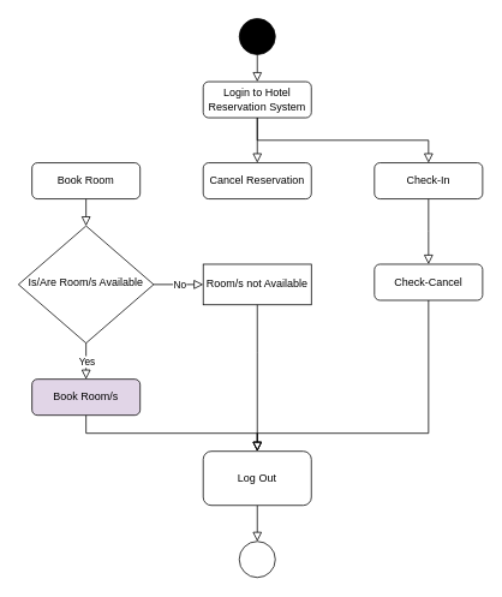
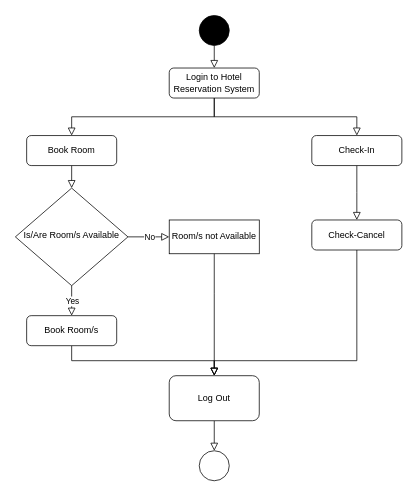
  <mxCell id="0" />
  <mxCell id="1" parent="0" />
+ <mxCell id="2" value="" style="rounded=0;html=1;jettySize=auto;orthogonalLoop=1;fontSize=11;endArrow=block;endFill=0;endSize=8;strokeWidth=1;shadow=0;labelBackgroundColor=none;edgeStyle=elbowEdgeStyle;entryX=0.5;entryY=0;entryDx=0;entryDy=0;elbow=vertical;labelBorderColor=none;" edge="1" parent="1" source="4" target="9"><mxGeometry relative="1" as="geometry"><mxPoint x="165" y="160" as="targetPoint" /></mxGeometry></mxCell>
  <mxCell id="3" value="" style="edgeStyle=elbowEdgeStyle;orthogonalLoop=1;jettySize=auto;html=1;rounded=0;elbow=vertical;shadow=0;strokeWidth=1;labelBackgroundColor=none;endFill=0;endArrow=block;endSize=8;labelBorderColor=none;" edge="1" parent="1" source="4" target="18"><mxGeometry relative="1" as="geometry" /></mxCell>
  <mxCell id="4" value="Login to Hotel Reservation System" style="rounded=1;whiteSpace=wrap;html=1;fontSize=12;glass=0;strokeWidth=1;shadow=0;labelBorderColor=none;" vertex="1" parent="1"><mxGeometry x="225" y="90" width="120" height="40" as="geometry" /></mxCell>
  <mxCell id="5" value="" style="edgeStyle=elbowEdgeStyle;rounded=0;jumpStyle=gap;orthogonalLoop=1;jettySize=auto;elbow=vertical;html=1;strokeColor=#000000;shadow=0;strokeWidth=1;labelBackgroundColor=none;endFill=0;endArrow=block;endSize=8;labelBorderColor=none;" edge="1" parent="1" source="6" target="21"><mxGeometry relative="1" as="geometry" /></mxCell>
- <mxCell id="6" value="Book Room/s" style="rounded=1;whiteSpace=wrap;html=1;fontSize=12;glass=0;strokeWidth=1;shadow=0;labelBorderColor=none;fillColor=#e1d5e7;" vertex="1" parent="1"><mxGeometry x="35" y="420" width="120" height="40" as="geometry" /></mxCell>
- <mxCell id="7" value="" style="rounded=0;html=1;jettySize=auto;orthogonalLoop=1;fontSize=11;endArrow=block;endFill=0;endSize=8;strokeWidth=1;shadow=0;labelBackgroundColor=none;edgeStyle=orthogonalEdgeStyle;exitX=0.5;exitY=1;exitDx=0;exitDy=0;labelBorderColor=none;" edge="1" parent="1" source="4" target="10"><mxGeometry relative="1" as="geometry"><mxPoint x="205" y="140" as="sourcePoint" /><mxPoint x="305" y="160" as="targetPoint" /></mxGeometry></mxCell>
+ <mxCell id="6" value="Book Room/s" style="rounded=1;whiteSpace=wrap;html=1;fontSize=12;glass=0;strokeWidth=1;shadow=0;labelBorderColor=none;" vertex="1" parent="1"><mxGeometry x="35" y="420" width="120" height="40" as="geometry" /></mxCell>
  <mxCell id="8" style="edgeStyle=orthogonalEdgeStyle;rounded=0;orthogonalLoop=1;jettySize=auto;html=1;exitX=0.5;exitY=1;exitDx=0;exitDy=0;entryX=0.5;entryY=0;entryDx=0;entryDy=0;shadow=0;strokeWidth=1;labelBackgroundColor=none;endFill=0;endArrow=block;endSize=8;labelBorderColor=none;" edge="1" parent="1" source="9" target="11"><mxGeometry relative="1" as="geometry" /></mxCell>
  <mxCell id="9" value="Book Room&lt;br&gt;" style="rounded=1;whiteSpace=wrap;html=1;fontSize=12;glass=0;strokeWidth=1;shadow=0;labelBorderColor=none;" vertex="1" parent="1"><mxGeometry x="35" y="180" width="120" height="40" as="geometry" /></mxCell>
- <mxCell id="10" value="Cancel Reservation" style="rounded=1;whiteSpace=wrap;html=1;fontSize=12;glass=0;strokeWidth=1;shadow=0;labelBorderColor=none;" vertex="1" parent="1"><mxGeometry x="225" y="180" width="120" height="40" as="geometry" /></mxCell>
  <mxCell id="11" value="Is/Are Room/s Available" style="rhombus;whiteSpace=wrap;html=1;shadow=0;fontFamily=Helvetica;fontSize=12;align=center;strokeWidth=1;spacing=6;spacingTop=-4;labelBorderColor=none;" vertex="1" parent="1"><mxGeometry x="20" y="250" width="150" height="130" as="geometry" /></mxCell>
  <mxCell id="12" value="" style="endArrow=block;html=1;exitX=1;exitY=0.5;exitDx=0;exitDy=0;entryX=0;entryY=0.5;entryDx=0;entryDy=0;rounded=0;shadow=0;strokeWidth=1;labelBackgroundColor=none;endFill=0;endSize=8;labelBorderColor=none;" edge="1" parent="1" source="11" target="16"><mxGeometry relative="1" as="geometry"><mxPoint x="175" y="340" as="sourcePoint" /><mxPoint x="225" y="295" as="targetPoint" /></mxGeometry></mxCell>
  <mxCell id="13" value="No" style="edgeLabel;resizable=0;html=1;align=center;verticalAlign=middle;labelBorderColor=none;" connectable="0" vertex="1" parent="12"><mxGeometry relative="1" as="geometry" /></mxCell>
  <mxCell id="14" value="" style="endArrow=block;html=1;exitX=0.5;exitY=1;exitDx=0;exitDy=0;entryX=0.5;entryY=0;entryDx=0;entryDy=0;rounded=0;shadow=0;strokeWidth=1;labelBackgroundColor=none;endFill=0;endSize=8;labelBorderColor=none;" edge="1" parent="1" source="11" target="6"><mxGeometry relative="1" as="geometry"><mxPoint x="90" y="390" as="sourcePoint" /><mxPoint x="95" y="400" as="targetPoint" /><Array as="points"><mxPoint x="95" y="380" /></Array></mxGeometry></mxCell>
  <mxCell id="15" value="Yes" style="edgeLabel;resizable=0;html=1;align=center;verticalAlign=middle;labelBorderColor=none;" connectable="0" vertex="1" parent="14"><mxGeometry relative="1" as="geometry" /></mxCell>
  <mxCell id="16" value="Room/s not Available" style="whiteSpace=wrap;html=1;fontSize=12;glass=0;strokeWidth=1;shadow=0;labelBorderColor=none;rounded=0;" vertex="1" parent="1"><mxGeometry x="225" y="292.5" width="120" height="45" as="geometry" /></mxCell>
  <mxCell id="17" value="" style="edgeStyle=elbowEdgeStyle;rounded=0;orthogonalLoop=1;jettySize=auto;elbow=vertical;html=1;strokeColor=#000000;shadow=0;strokeWidth=1;labelBackgroundColor=none;endFill=0;endArrow=block;endSize=8;labelBorderColor=none;" edge="1" parent="1" source="18" target="19"><mxGeometry relative="1" as="geometry" /></mxCell>
  <mxCell id="18" value="Check-In" style="whiteSpace=wrap;html=1;rounded=1;shadow=0;strokeWidth=1;glass=0;labelBorderColor=none;" vertex="1" parent="1"><mxGeometry x="415" y="180" width="120" height="40" as="geometry" /></mxCell>
  <mxCell id="19" value="Check-Cancel" style="whiteSpace=wrap;html=1;rounded=1;shadow=0;strokeWidth=1;glass=0;labelBorderColor=none;" vertex="1" parent="1"><mxGeometry x="415" y="292.5" width="120" height="40" as="geometry" /></mxCell>
  <mxCell id="20" style="edgeStyle=elbowEdgeStyle;rounded=0;jumpStyle=gap;orthogonalLoop=1;jettySize=auto;elbow=vertical;html=1;exitX=0.5;exitY=1;exitDx=0;exitDy=0;entryX=0.5;entryY=0;entryDx=0;entryDy=0;strokeColor=#000000;shadow=0;strokeWidth=1;labelBackgroundColor=none;endFill=0;endArrow=block;endSize=8;" edge="1" parent="1" source="21" target="26"><mxGeometry relative="1" as="geometry" /></mxCell>
  <mxCell id="21" value="Log Out" style="whiteSpace=wrap;html=1;rounded=1;shadow=0;strokeWidth=1;glass=0;labelBorderColor=none;" vertex="1" parent="1"><mxGeometry x="225" y="500" width="120" height="60" as="geometry" /></mxCell>
  <mxCell id="22" value="" style="rounded=0;html=1;jettySize=auto;orthogonalLoop=1;fontSize=11;endArrow=block;endFill=0;endSize=8;strokeWidth=1;shadow=0;labelBackgroundColor=none;edgeStyle=orthogonalEdgeStyle;exitX=0.5;exitY=1;exitDx=0;exitDy=0;entryX=0.5;entryY=0;entryDx=0;entryDy=0;labelBorderColor=none;" edge="1" parent="1" source="16" target="21"><mxGeometry relative="1" as="geometry"><mxPoint x="295" y="140" as="sourcePoint" /><mxPoint x="295" y="190" as="targetPoint" /><Array as="points"><mxPoint x="285" y="390" /><mxPoint x="285" y="390" /></Array></mxGeometry></mxCell>
  <mxCell id="23" value="" style="rounded=0;html=1;jettySize=auto;orthogonalLoop=1;fontSize=11;endArrow=block;endFill=0;endSize=8;strokeWidth=1;shadow=0;labelBackgroundColor=none;edgeStyle=orthogonalEdgeStyle;exitX=0.5;exitY=1;exitDx=0;exitDy=0;labelBorderColor=none;" edge="1" parent="1" source="19"><mxGeometry relative="1" as="geometry"><mxPoint x="347" y="205" as="sourcePoint" /><mxPoint x="285" y="500" as="targetPoint" /><Array as="points"><mxPoint x="475" y="480" /><mxPoint x="285" y="480" /></Array></mxGeometry></mxCell>
  <mxCell id="24" style="edgeStyle=elbowEdgeStyle;rounded=0;jumpStyle=gap;orthogonalLoop=1;jettySize=auto;elbow=vertical;html=1;exitX=0.5;exitY=1;exitDx=0;exitDy=0;entryX=0.5;entryY=0;entryDx=0;entryDy=0;strokeColor=#000000;shadow=0;strokeWidth=1;labelBackgroundColor=none;endFill=0;endArrow=block;endSize=8;" edge="1" parent="1" source="25" target="4"><mxGeometry relative="1" as="geometry" /></mxCell>
  <mxCell id="25" value="" style="ellipse;whiteSpace=wrap;html=1;aspect=fixed;fillColor=#000000;" vertex="1" parent="1"><mxGeometry x="265" y="20" width="40" height="40" as="geometry" /></mxCell>
  <mxCell id="26" value="" style="ellipse;whiteSpace=wrap;html=1;aspect=fixed;fillColor=#FFFFFF;" vertex="1" parent="1"><mxGeometry x="265" y="600" width="40" height="40" as="geometry" /></mxCell>
